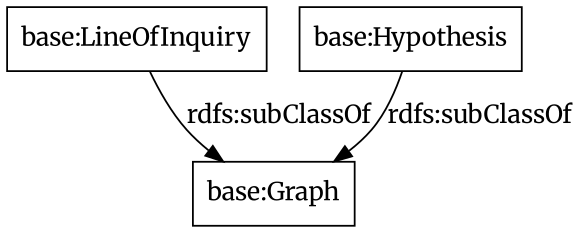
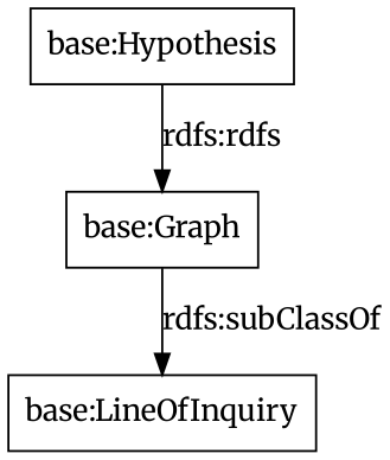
  digraph {
    fontname=Merriweather
    rankdir=TB
    node [color=black fontname=Merriweather shape=rectangle]
    edge [fontname=Merriweather]
    "base:LineOfInquiry"
    "base:Graph"
    "base:Hypothesis"
-   "base:LineOfInquiry" -> "base:Graph" [label="rdfs:subClassOf"]
-   "base:Hypothesis" -> "base:Graph" [label="rdfs:subClassOf"]
+   "base:Graph" -> "base:LineOfInquiry" [label="rdfs:subClassOf"]
+   "base:Hypothesis" -> "base:Graph" [label="rdfs:rdfs"]
  }
